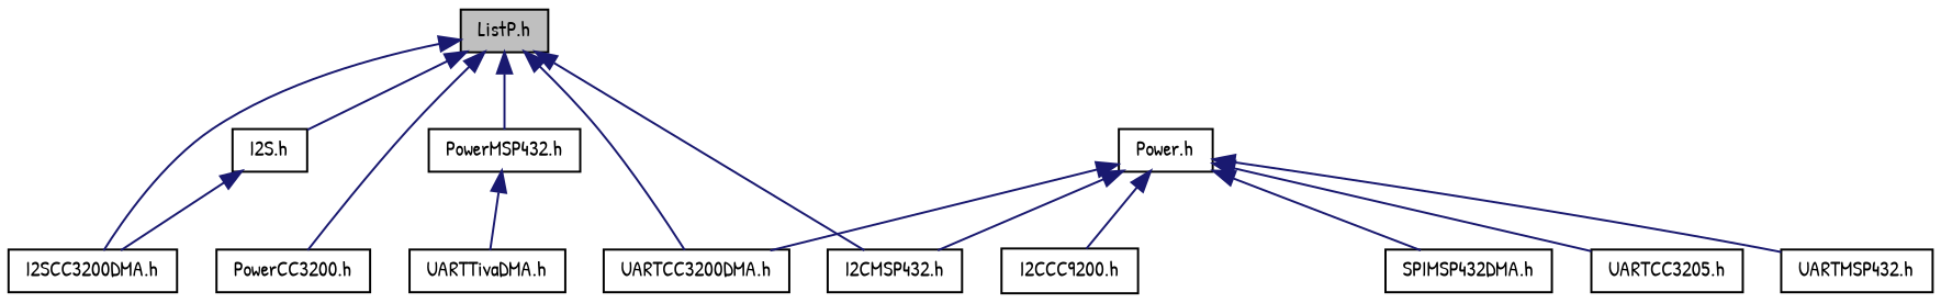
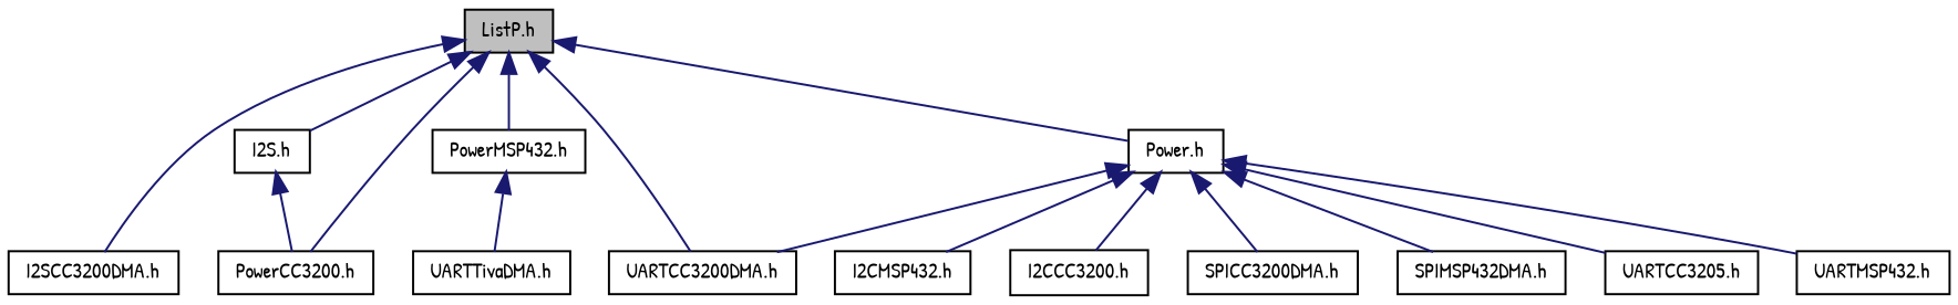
  digraph {
    fontname="Patrick Hand"
    node [color=black fillcolor=white fontname="Patrick Hand" fontsize=10 shape=record style=filled]
    edge [color=midnightblue dir=back fontname="Patrick Hand" fontsize=10 labelfontname=Helvetica labelfontsize=10 style=solid]
    n1 [fillcolor=grey75 fontcolor=black height=0.2 label="ListP.h" width=0.4]
    n2 [height=0.2 label="I2SCC3200DMA.h" width=0.4]
    n3 [height=0.2 label="I2S.h" width=0.4]
    n4 [height=0.2 label="PowerCC3200.h" width=0.4]
    n5 [height=0.2 label="PowerMSP432.h" width=0.4]
    n6 [height=0.2 label="Power.h" width=0.4]
    n7 [height=0.2 label="UARTCC3200DMA.h" width=0.4]
    n8 [height=0.2 label="UARTTivaDMA.h" width=0.4]
-   n9 [height=0.2 label="I2CCC9200.h" width=0.4]
+   n9 [height=0.2 label="I2CCC3200.h" width=0.4]
    n10 [height=0.2 label="I2CMSP432.h" width=0.4]
+   n11 [height=0.2 label="SPICC3200DMA.h" width=0.4]
    n12 [height=0.2 label="SPIMSP432DMA.h" width=0.4]
    n13 [height=0.2 label="UARTCC3205.h" width=0.4]
    n14 [height=0.2 label="UARTMSP432.h" width=0.4]
    n1 -> n2
    n1 -> n3
    n1 -> n4
    n1 -> n5
-   n1 -> n10
+   n1 -> n6
    n1 -> n7
-   n3 -> n2
+   n3 -> n4
    n5 -> n8
    n6 -> n7
    n6 -> n9
    n6 -> n10
+   n6 -> n11
    n6 -> n12
    n6 -> n13
    n6 -> n14
  }
